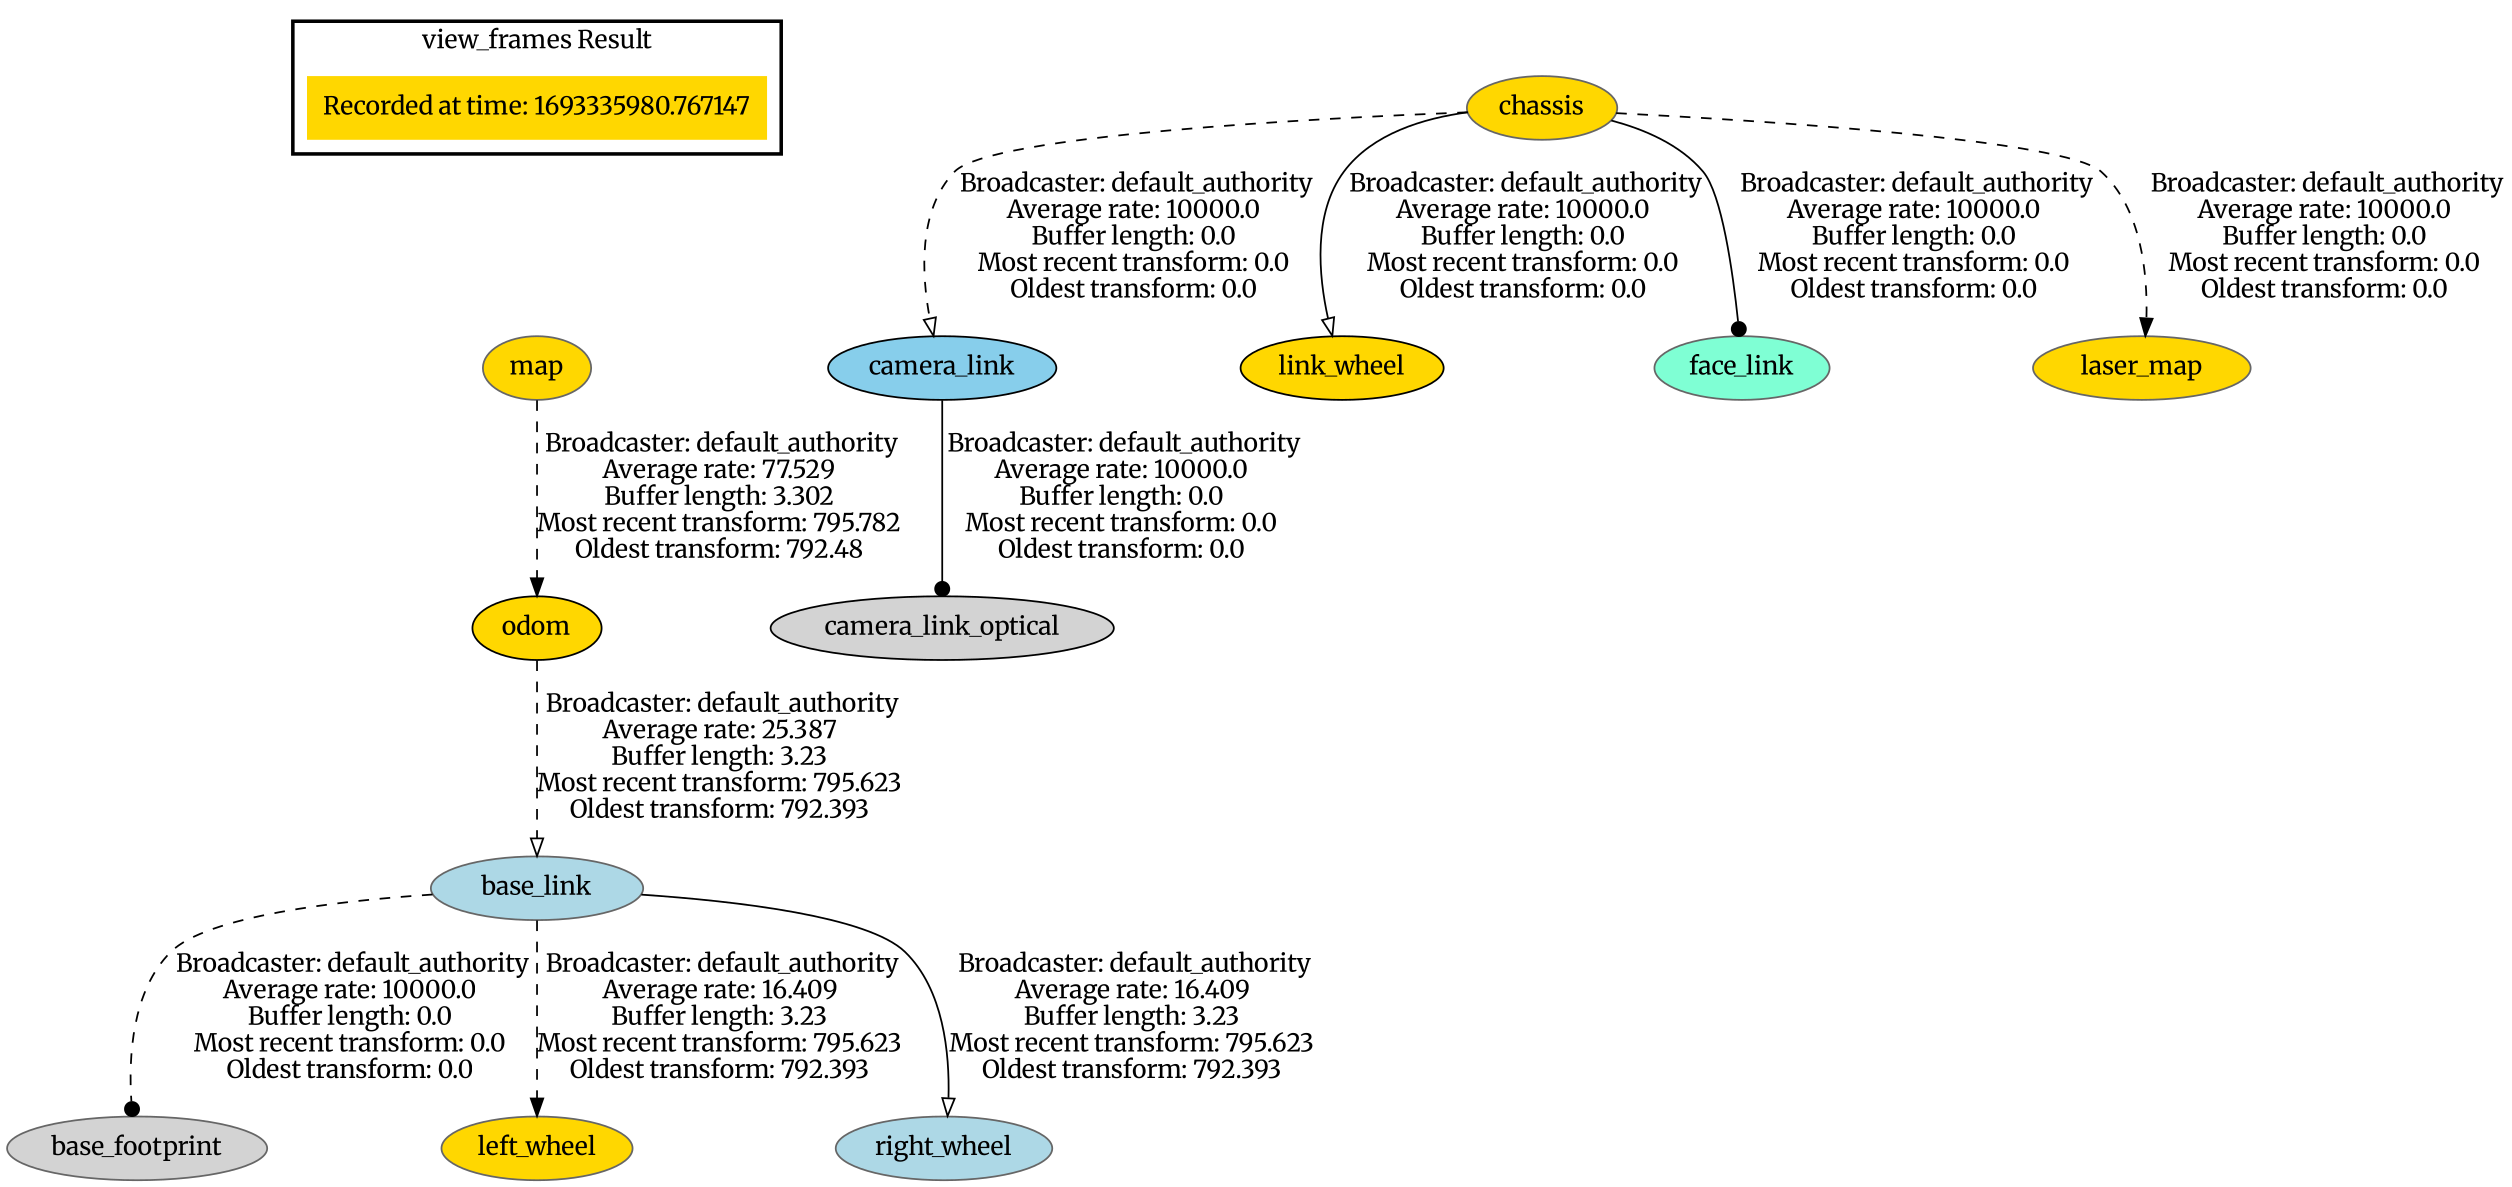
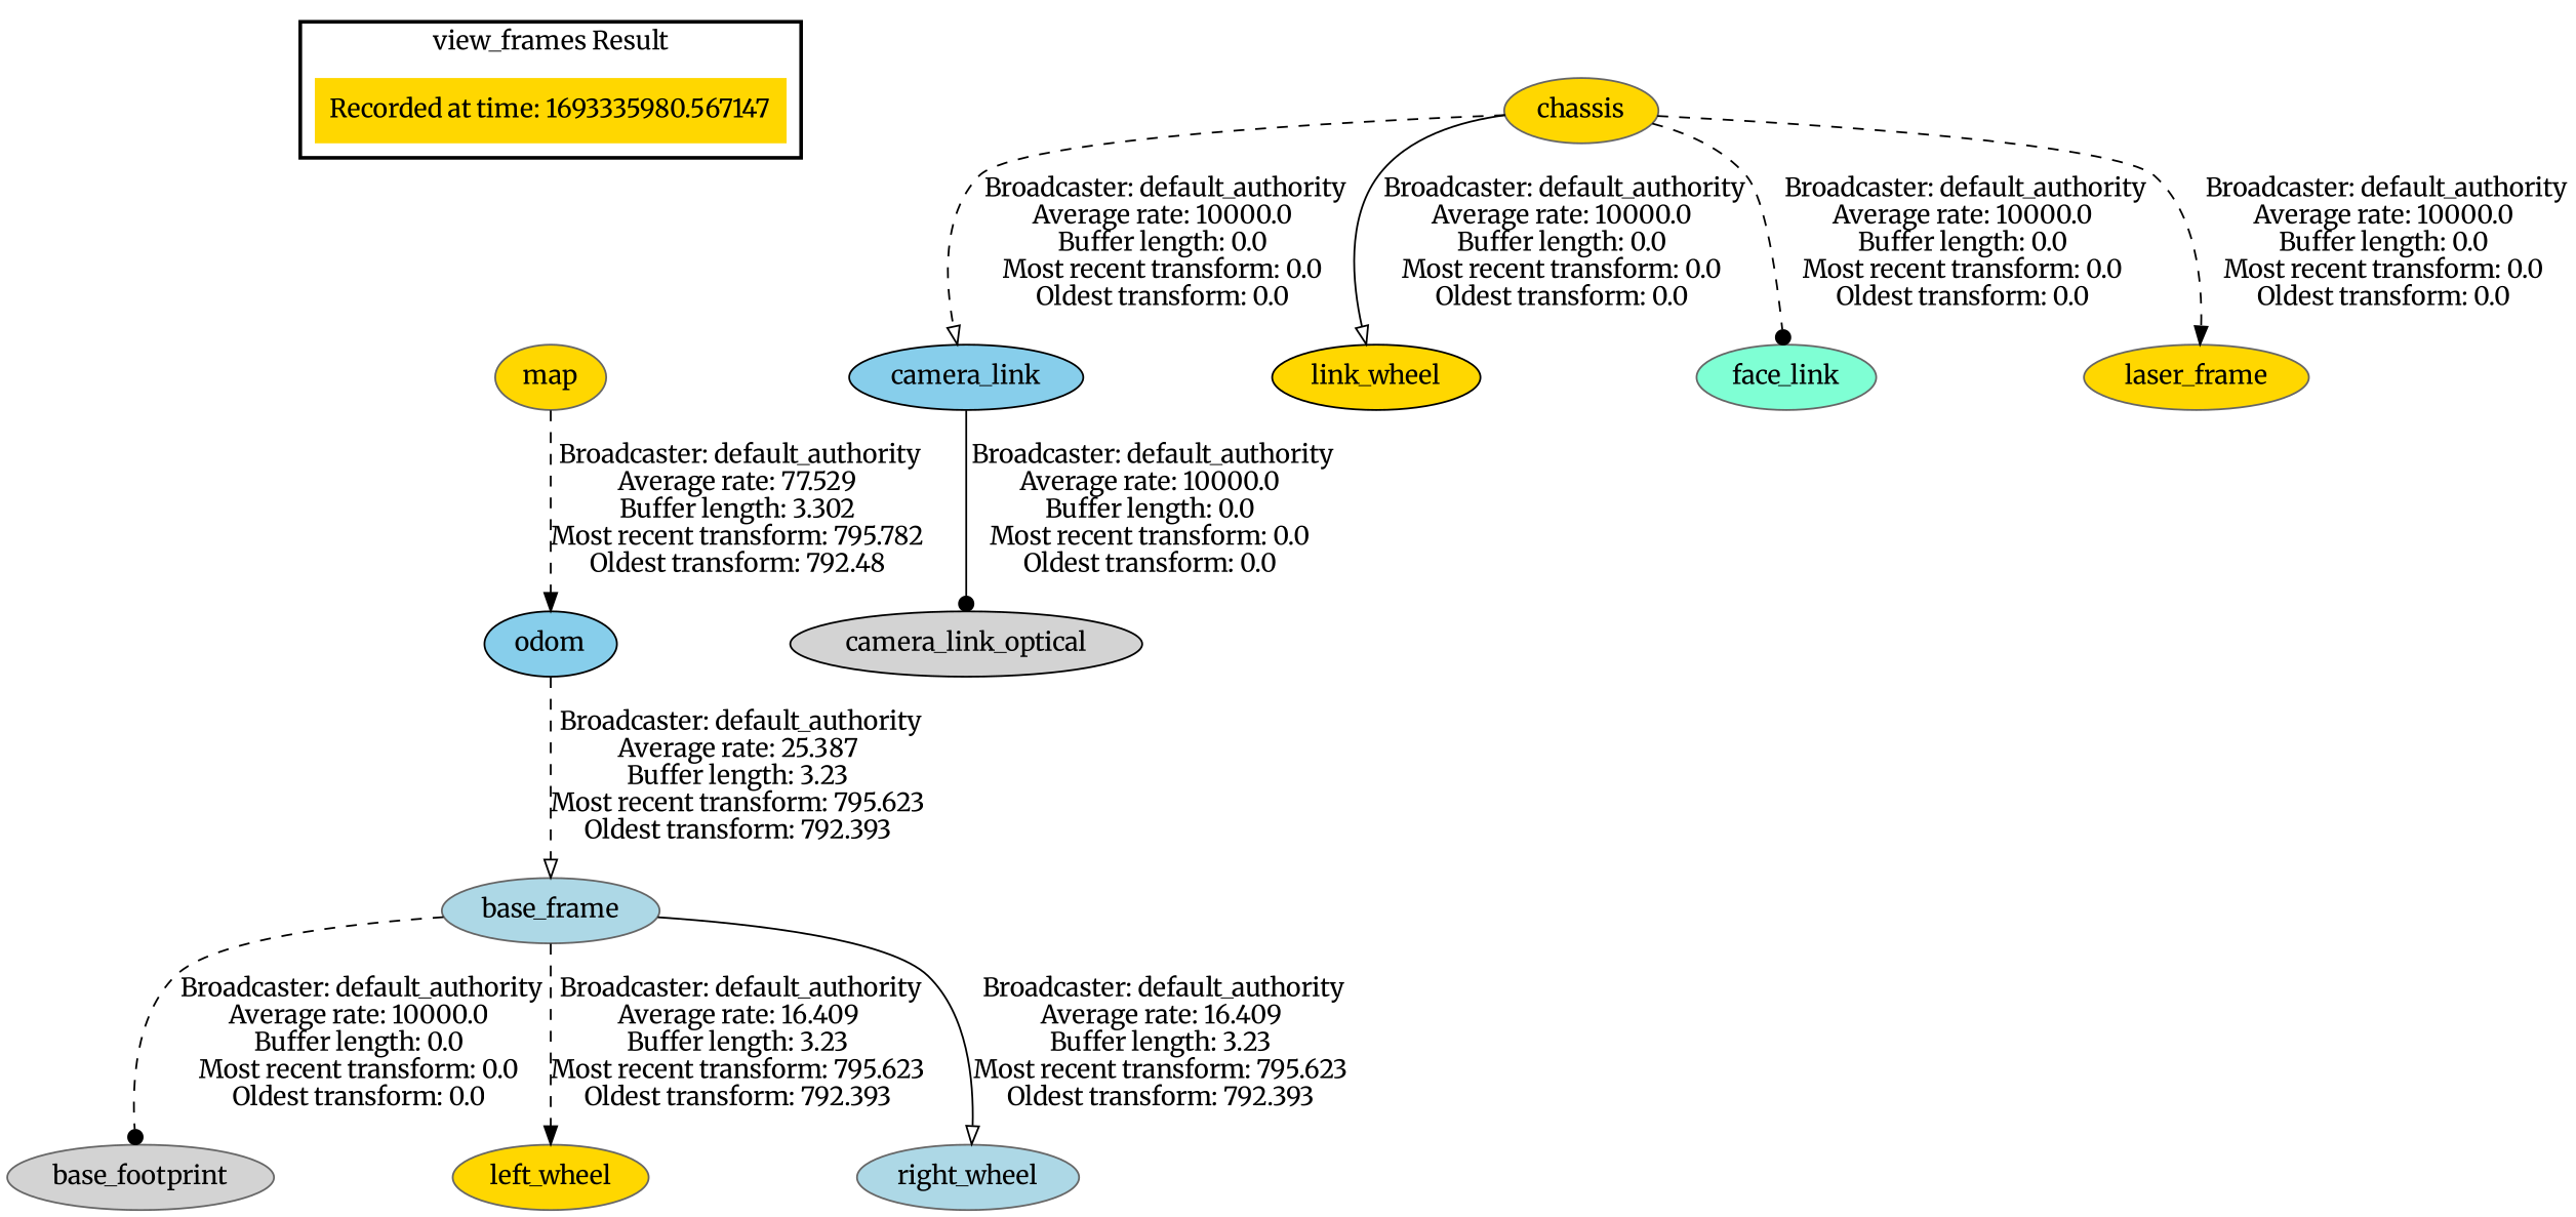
  digraph {
    fontname=Merriweather
    node [color=gray40 fillcolor=gold fontname=Merriweather style=filled]
    edge [fontname=Merriweather style=dashed arrowhead=onormal]
-   "Recorded at time: 1693335980.767147" [shape=plaintext]
+   "Recorded at time: 1693335980.767147" [shape=plaintext label="Recorded at time: 1693335980.567147"]
    map
-   odom [color=black]
-   base_link [fillcolor=lightblue]
+   odom [color=black fillcolor=skyblue]
+   base_link [fillcolor=lightblue label=base_frame]
    base_footprint [fillcolor=lightgrey]
    left_wheel
    right_wheel [fillcolor=lightblue]
    camera_link [color=black fillcolor=skyblue]
    chassis
    n10 [color=black label=link_wheel]
    face_link [fillcolor=aquamarine]
-   laser_frame [label=laser_map]
+   laser_frame
    camera_link_optical [color=black fillcolor=lightgrey]
    subgraph cluster_1 {
      color=black
      label="view_frames Result"
      style=bold
      "Recorded at time: 1693335980.767147"
    }
    "Recorded at time: 1693335980.767147" -> map [style=invis arrowhead=""]
    map -> odom [arrowhead=normal label=" Broadcaster: default_authority\nAverage rate: 77.529\nBuffer length: 3.302\nMost recent transform: 795.782\nOldest transform: 792.48\n"]
    odom -> base_link [label=" Broadcaster: default_authority\nAverage rate: 25.387\nBuffer length: 3.23\nMost recent transform: 795.623\nOldest transform: 792.393\n"]
    base_link -> base_footprint [arrowhead=dot label=" Broadcaster: default_authority\nAverage rate: 10000.0\nBuffer length: 0.0\nMost recent transform: 0.0\nOldest transform: 0.0\n"]
    base_link -> left_wheel [arrowhead=normal label=" Broadcaster: default_authority\nAverage rate: 16.409\nBuffer length: 3.23\nMost recent transform: 795.623\nOldest transform: 792.393\n"]
    base_link -> right_wheel [label=" Broadcaster: default_authority\nAverage rate: 16.409\nBuffer length: 3.23\nMost recent transform: 795.623\nOldest transform: 792.393\n" style=solid]
    camera_link -> camera_link_optical [arrowhead=dot label=" Broadcaster: default_authority\nAverage rate: 10000.0\nBuffer length: 0.0\nMost recent transform: 0.0\nOldest transform: 0.0\n" style=solid]
    chassis -> camera_link [label=" Broadcaster: default_authority\nAverage rate: 10000.0\nBuffer length: 0.0\nMost recent transform: 0.0\nOldest transform: 0.0\n"]
    chassis -> n10 [label=" Broadcaster: default_authority\nAverage rate: 10000.0\nBuffer length: 0.0\nMost recent transform: 0.0\nOldest transform: 0.0\n" style=solid]
-   chassis -> face_link [arrowhead=dot label=" Broadcaster: default_authority\nAverage rate: 10000.0\nBuffer length: 0.0\nMost recent transform: 0.0\nOldest transform: 0.0\n" style=solid]
+   chassis -> face_link [arrowhead=dot label=" Broadcaster: default_authority\nAverage rate: 10000.0\nBuffer length: 0.0\nMost recent transform: 0.0\nOldest transform: 0.0\n"]
    chassis -> laser_frame [arrowhead=normal label=" Broadcaster: default_authority\nAverage rate: 10000.0\nBuffer length: 0.0\nMost recent transform: 0.0\nOldest transform: 0.0\n"]
  }
